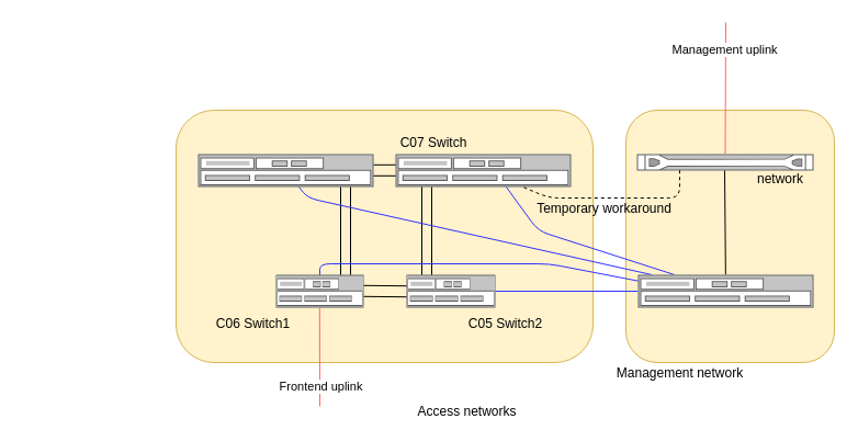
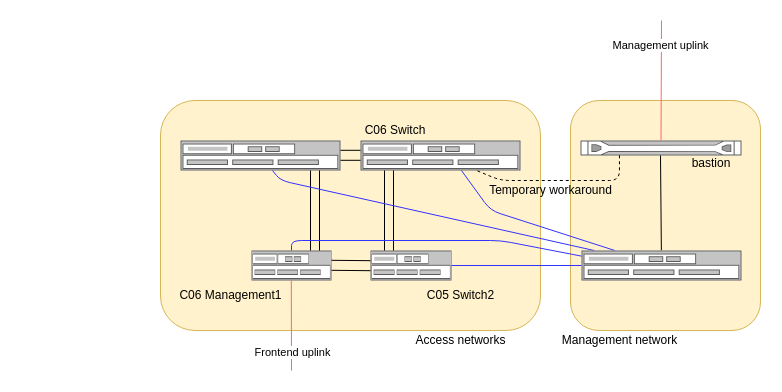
  <mxCell id="0" />
  <mxCell id="1" parent="0" />
  <mxCell id="2" value="" style="rounded=1;whiteSpace=wrap;html=1;fillColor=#fff2cc;strokeColor=#d6b656;" vertex="1" parent="1"><mxGeometry x="570" y="100" width="190" height="230" as="geometry" /></mxCell>
  <mxCell id="3" value="" style="rounded=1;whiteSpace=wrap;html=1;fillColor=#fff2cc;strokeColor=#d6b656;" vertex="1" parent="1"><mxGeometry x="160" y="100" width="380" height="230" as="geometry" /></mxCell>
  <mxCell id="4" value="" style="shape=mxgraph.rack.hp.hp_proliant_dl320e_g8;html=1;labelPosition=right;align=left;spacingLeft=15;dashed=0;shadow=0;fillColor=#ffffff;" vertex="1" parent="1"><mxGeometry x="580" y="140" width="161" height="15" as="geometry" /></mxCell>
  <mxCell id="5" value="" style="strokeColor=#666666;html=1;labelPosition=right;align=left;spacingLeft=15;shadow=0;dashed=0;outlineConnect=0;shape=mxgraph.rack.general.switches_1;" vertex="1" parent="1"><mxGeometry x="180" y="140" width="160" height="30" as="geometry" /></mxCell>
  <mxCell id="6" value="" style="strokeColor=#666666;html=1;labelPosition=right;align=left;spacingLeft=15;shadow=0;dashed=0;outlineConnect=0;shape=mxgraph.rack.general.switches_1;" vertex="1" parent="1"><mxGeometry x="360" y="140" width="160" height="30" as="geometry" /></mxCell>
- <mxCell id="7" value="C07 Switch" style="text;html=1;strokeColor=none;fillColor=none;align=center;verticalAlign=middle;whiteSpace=wrap;rounded=0;" vertex="1" parent="1"><mxGeometry x="360" y="120" width="70" height="20" as="geometry" /></mxCell>
+ <mxCell id="7" value="C06 Switch" style="text;html=1;strokeColor=none;fillColor=none;align=center;verticalAlign=middle;whiteSpace=wrap;rounded=0;" vertex="1" parent="1"><mxGeometry x="360" y="120" width="70" height="20" as="geometry" /></mxCell>
  <mxCell id="8" value="" style="strokeColor=#666666;html=1;labelPosition=right;align=left;spacingLeft=15;shadow=0;dashed=0;outlineConnect=0;shape=mxgraph.rack.general.switches_1;" vertex="1" parent="1"><mxGeometry x="251" y="250" width="80" height="30" as="geometry" /></mxCell>
- <mxCell id="9" value="C06 Switch1" style="text;html=1;strokeColor=none;fillColor=none;align=center;verticalAlign=middle;whiteSpace=wrap;rounded=0;" vertex="1" parent="1"><mxGeometry x="171" y="280" width="119" height="30" as="geometry" /></mxCell>
+ <mxCell id="9" value="C06 Management1" style="text;html=1;strokeColor=none;fillColor=none;align=center;verticalAlign=middle;whiteSpace=wrap;rounded=0;" vertex="1" parent="1"><mxGeometry x="171" y="280" width="119" height="30" as="geometry" /></mxCell>
  <mxCell id="10" value="" style="strokeColor=#666666;html=1;labelPosition=right;align=left;spacingLeft=15;shadow=0;dashed=0;outlineConnect=0;shape=mxgraph.rack.general.switches_1;" vertex="1" parent="1"><mxGeometry x="370" y="250" width="81" height="30" as="geometry" /></mxCell>
  <mxCell id="11" value="C05 Switch2" style="text;html=1;strokeColor=none;fillColor=none;align=center;verticalAlign=middle;whiteSpace=wrap;rounded=0;" vertex="1" parent="1"><mxGeometry x="401" y="280" width="119" height="30" as="geometry" /></mxCell>
  <mxCell id="12" value="" style="endArrow=none;html=1;" edge="1" parent="1"><mxGeometry width="50" height="50" relative="1" as="geometry"><mxPoint x="360" y="149.8" as="sourcePoint" /><mxPoint x="340" y="149.8" as="targetPoint" /></mxGeometry></mxCell>
  <mxCell id="13" value="" style="endArrow=none;html=1;" edge="1" parent="1"><mxGeometry width="50" height="50" relative="1" as="geometry"><mxPoint x="20" y="30" as="sourcePoint" /><mxPoint x="20" y="30" as="targetPoint" /></mxGeometry></mxCell>
  <mxCell id="14" value="" style="endArrow=none;html=1;" edge="1" parent="1"><mxGeometry width="50" height="50" relative="1" as="geometry"><mxPoint x="360" y="159.8" as="sourcePoint" /><mxPoint x="340" y="159.8" as="targetPoint" /></mxGeometry></mxCell>
  <mxCell id="15" value="" style="endArrow=none;html=1;" edge="1" parent="1"><mxGeometry width="50" height="50" relative="1" as="geometry"><mxPoint x="384" y="170" as="sourcePoint" /><mxPoint x="384" y="250" as="targetPoint" /></mxGeometry></mxCell>
  <mxCell id="16" value="" style="endArrow=none;html=1;" edge="1" parent="1"><mxGeometry width="50" height="50" relative="1" as="geometry"><mxPoint x="393" y="250" as="sourcePoint" /><mxPoint x="393" y="170" as="targetPoint" /></mxGeometry></mxCell>
  <mxCell id="17" value="" style="endArrow=none;html=1;" edge="1" parent="1"><mxGeometry width="50" height="50" relative="1" as="geometry"><mxPoint x="370" y="260.2" as="sourcePoint" /><mxPoint x="331" y="259.8" as="targetPoint" /></mxGeometry></mxCell>
  <mxCell id="18" value="" style="endArrow=none;html=1;" edge="1" parent="1"><mxGeometry width="50" height="50" relative="1" as="geometry"><mxPoint x="370" y="270.2" as="sourcePoint" /><mxPoint x="331" y="269.8" as="targetPoint" /></mxGeometry></mxCell>
  <mxCell id="19" value="" style="endArrow=none;html=1;" edge="1" parent="1"><mxGeometry width="50" height="50" relative="1" as="geometry"><mxPoint x="310" y="170" as="sourcePoint" /><mxPoint x="310" y="250" as="targetPoint" /></mxGeometry></mxCell>
  <mxCell id="20" value="" style="endArrow=none;html=1;" edge="1" parent="1"><mxGeometry width="50" height="50" relative="1" as="geometry"><mxPoint x="319" y="250" as="sourcePoint" /><mxPoint x="319" y="170" as="targetPoint" /></mxGeometry></mxCell>
- <mxCell id="21" value="Access networks" style="text;html=1;strokeColor=none;fillColor=none;align=center;verticalAlign=middle;whiteSpace=wrap;rounded=0;" vertex="1" parent="1"><mxGeometry x="346" y="365" width="159" height="20" as="geometry" /></mxCell>
- <mxCell id="22" value="network" style="text;html=1;strokeColor=none;fillColor=none;align=center;verticalAlign=middle;whiteSpace=wrap;rounded=0;" vertex="1" parent="1"><mxGeometry x="681" y="155" width="60" height="15" as="geometry" /></mxCell>
+ <mxCell id="21" value="Access networks" style="text;html=1;strokeColor=none;fillColor=none;align=center;verticalAlign=middle;whiteSpace=wrap;rounded=0;" vertex="1" parent="1"><mxGeometry x="381" y="330" width="159" height="20" as="geometry" /></mxCell>
+ <mxCell id="22" value="bastion" style="text;html=1;strokeColor=none;fillColor=none;align=center;verticalAlign=middle;whiteSpace=wrap;rounded=0;" vertex="1" parent="1"><mxGeometry x="681" y="155" width="60" height="15" as="geometry" /></mxCell>
  <mxCell id="23" value="" style="endArrow=none;html=1;strokeColor=#FF6666;" edge="1" parent="1"><mxGeometry width="50" height="50" relative="1" as="geometry"><mxPoint x="291" y="370" as="sourcePoint" /><mxPoint x="290.8" y="280" as="targetPoint" /></mxGeometry></mxCell>
  <mxCell id="24" value="Frontend uplink" style="edgeLabel;html=1;align=center;verticalAlign=middle;resizable=0;points=[];" vertex="1" connectable="0" parent="23"><mxGeometry x="-0.591" y="-1" relative="1" as="geometry"><mxPoint as="offset" /></mxGeometry></mxCell>
  <mxCell id="25" value="" style="endArrow=none;html=1;strokeColor=#FF6666;" edge="1" parent="1" target="4"><mxGeometry width="50" height="50" relative="1" as="geometry"><mxPoint x="661" y="20" as="sourcePoint" /><mxPoint x="710.8" y="175" as="targetPoint" /></mxGeometry></mxCell>
  <mxCell id="26" value="Management uplink" style="edgeLabel;html=1;align=center;verticalAlign=middle;resizable=0;points=[];" vertex="1" connectable="0" parent="25"><mxGeometry x="-0.591" y="-1" relative="1" as="geometry"><mxPoint as="offset" /></mxGeometry></mxCell>
  <mxCell id="27" value="" style="endArrow=none;html=1;" edge="1" parent="1" source="34"><mxGeometry width="50" height="50" relative="1" as="geometry"><mxPoint x="660.3" y="235" as="sourcePoint" /><mxPoint x="660" y="155" as="targetPoint" /></mxGeometry></mxCell>
  <mxCell id="28" value="" style="endArrow=none;html=1;exitX=0.242;exitY=0.987;exitDx=0;exitDy=0;exitPerimeter=0;dashed=1;" edge="1" parent="1" source="4" target="6"><mxGeometry width="50" height="50" relative="1" as="geometry"><mxPoint x="670.864" y="260" as="sourcePoint" /><mxPoint x="670" y="165" as="targetPoint" /><Array as="points"><mxPoint x="619" y="180" /><mxPoint x="500" y="180" /></Array></mxGeometry></mxCell>
  <mxCell id="29" value="Temporary workaround" style="text;html=1;strokeColor=none;fillColor=none;align=center;verticalAlign=middle;whiteSpace=wrap;rounded=0;" vertex="1" parent="1"><mxGeometry x="471" y="180" width="159" height="20" as="geometry" /></mxCell>
  <mxCell id="30" value="" style="endArrow=none;html=1;strokeColor=#3333FF;" edge="1" parent="1" source="10" target="34"><mxGeometry width="50" height="50" relative="1" as="geometry"><mxPoint x="560.2" y="330" as="sourcePoint" /><mxPoint x="560" y="240" as="targetPoint" /></mxGeometry></mxCell>
  <mxCell id="31" value="" style="endArrow=none;html=1;strokeColor=#3333FF;exitX=0.631;exitY=1;exitDx=0;exitDy=0;exitPerimeter=0;" edge="1" parent="1" source="6" target="34"><mxGeometry width="50" height="50" relative="1" as="geometry"><mxPoint x="461" y="275" as="sourcePoint" /><mxPoint x="591" y="275" as="targetPoint" /><Array as="points"><mxPoint x="490" y="210" /></Array></mxGeometry></mxCell>
  <mxCell id="32" value="" style="endArrow=none;html=1;strokeColor=#3333FF;" edge="1" parent="1" source="5" target="34"><mxGeometry width="50" height="50" relative="1" as="geometry"><mxPoint x="470.96" y="180" as="sourcePoint" /><mxPoint x="624.364" y="260" as="targetPoint" /><Array as="points"><mxPoint x="280" y="180" /></Array></mxGeometry></mxCell>
  <mxCell id="33" value="" style="endArrow=none;html=1;strokeColor=#3333FF;" edge="1" parent="1" source="8"><mxGeometry width="50" height="50" relative="1" as="geometry"><mxPoint x="282" y="180" as="sourcePoint" /><mxPoint x="603.765" y="260" as="targetPoint" /><Array as="points"><mxPoint x="291" y="240" /><mxPoint x="500" y="240" /></Array></mxGeometry></mxCell>
  <mxCell id="34" value="" style="strokeColor=#666666;html=1;labelPosition=right;align=left;spacingLeft=15;shadow=0;dashed=0;outlineConnect=0;shape=mxgraph.rack.general.switches_1;" vertex="1" parent="1"><mxGeometry x="581" y="250" width="160" height="30" as="geometry" /></mxCell>
  <mxCell id="35" value="Management network" style="text;html=1;strokeColor=none;fillColor=none;align=center;verticalAlign=middle;whiteSpace=wrap;rounded=0;" vertex="1" parent="1"><mxGeometry x="540" y="330" width="159" height="20" as="geometry" /></mxCell>
